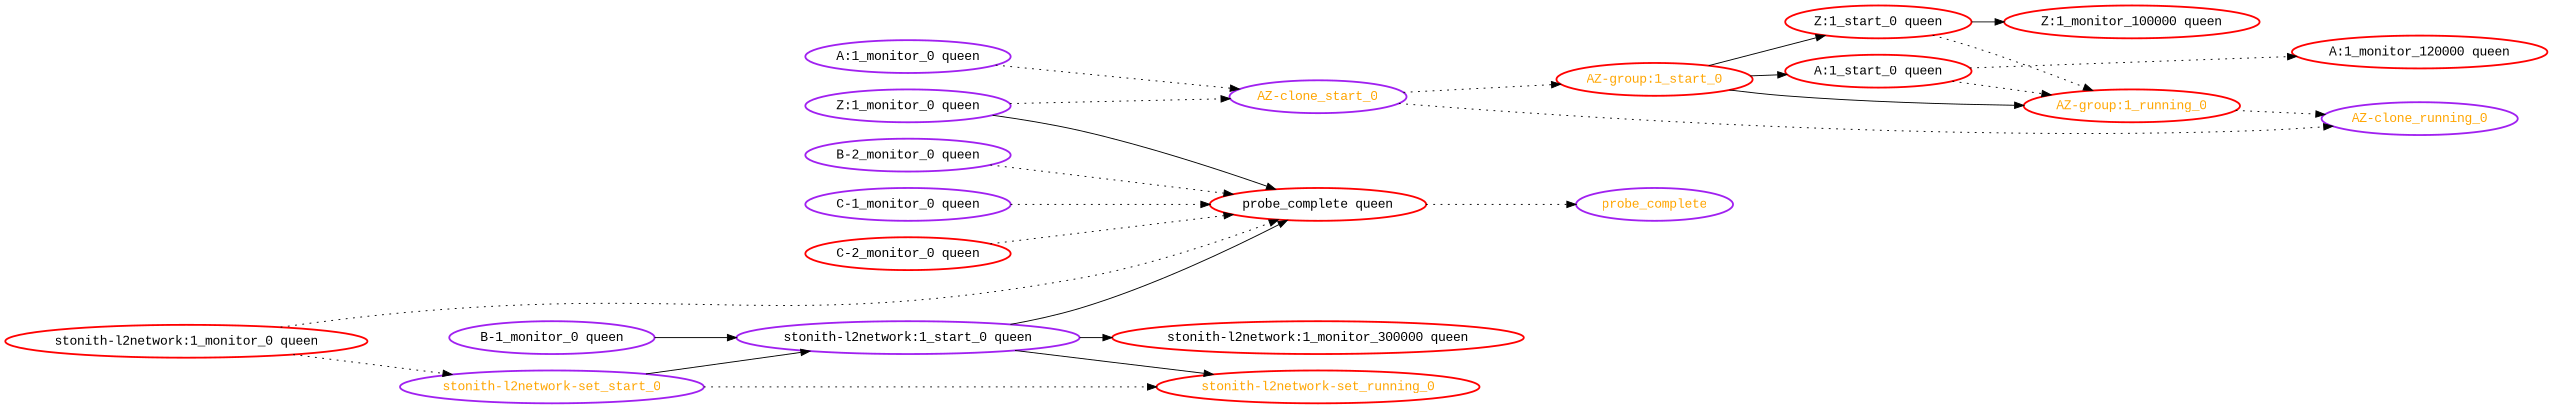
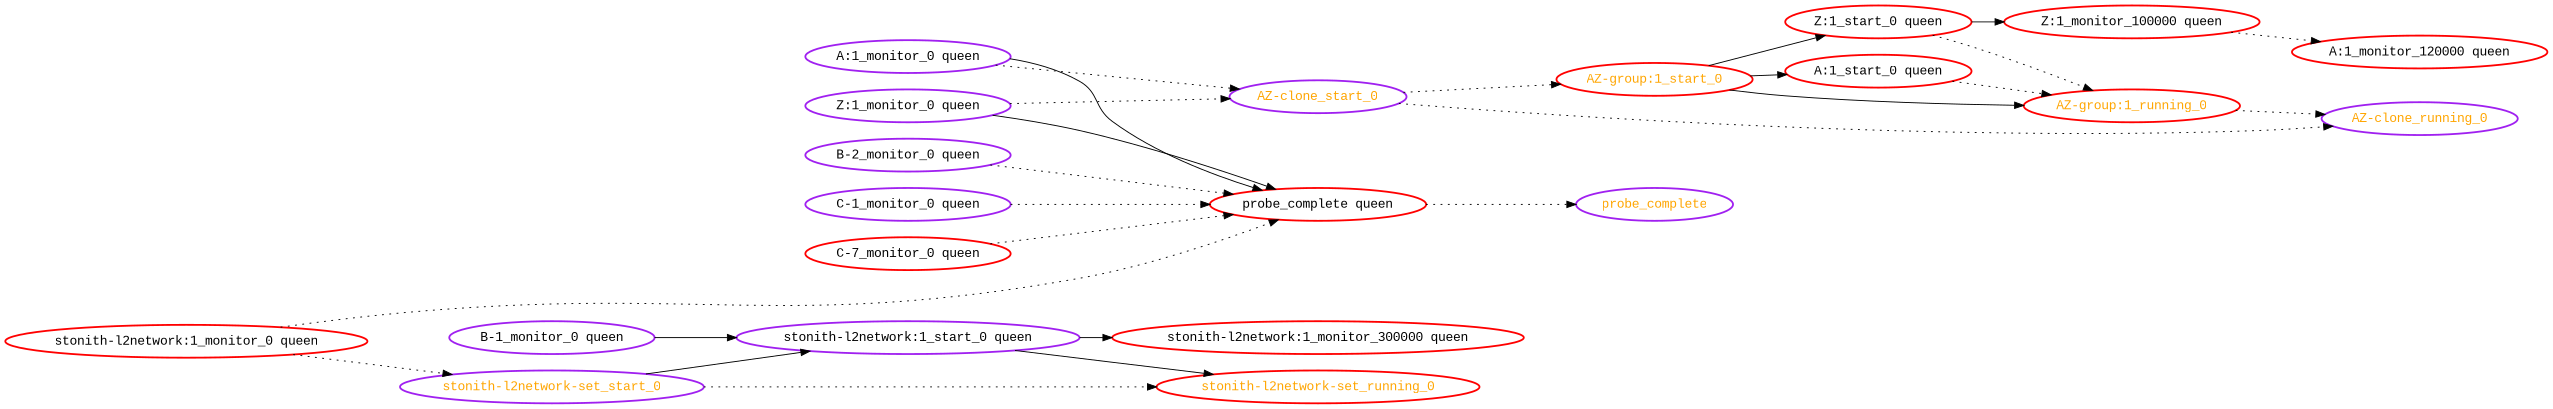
  digraph {
    fontname="Liberation Mono"
    rankdir=LR
    node [color=red fontcolor=black fontname="Liberation Mono" style=bold]
    edge [fontname="Liberation Mono" style=dotted]
    "A:1_monitor_0 queen" [color=purple]
    "AZ-clone_start_0" [color=purple fontcolor=orange]
    "probe_complete queen"
    "AZ-clone_running_0" [color=purple fontcolor=orange]
    "AZ-group:1_start_0" [fontcolor=orange]
    probe_complete [color=purple fontcolor=orange]
    "A:1_start_0 queen"
    "AZ-group:1_running_0" [fontcolor=orange]
    "Z:1_start_0 queen"
    "A:1_monitor_120000 queen"
    n11 [label="Z:1_monitor_100000 queen"]
    "B-1_monitor_0 queen" [color=purple]
    "stonith-l2network:1_start_0 queen" [color=purple]
    "B-2_monitor_0 queen" [color=purple]
    "C-1_monitor_0 queen" [color=purple]
-   "C-2_monitor_0 queen"
+   "C-2_monitor_0 queen" [label="C-7_monitor_0 queen"]
    "Z:1_monitor_0 queen" [color=purple]
    "stonith-l2network-set_running_0" [fontcolor=orange]
    "stonith-l2network-set_start_0" [color=purple fontcolor=orange]
    "stonith-l2network:1_monitor_300000 queen"
    "stonith-l2network:1_monitor_0 queen"
    "A:1_monitor_0 queen" -> "AZ-clone_start_0"
-   "stonith-l2network:1_start_0 queen" -> "probe_complete queen" [style=solid]
+   "A:1_monitor_0 queen" -> "probe_complete queen" [style=solid]
    "AZ-clone_start_0" -> "AZ-clone_running_0"
    "AZ-clone_start_0" -> "AZ-group:1_start_0"
    "probe_complete queen" -> probe_complete
    "AZ-group:1_start_0" -> "A:1_start_0 queen" [style=solid]
    "AZ-group:1_start_0" -> "AZ-group:1_running_0" [style=solid]
    "AZ-group:1_start_0" -> "Z:1_start_0 queen" [style=solid]
    "A:1_start_0 queen" -> "AZ-group:1_running_0"
-   "A:1_start_0 queen" -> "A:1_monitor_120000 queen"
+   n11 -> "A:1_monitor_120000 queen"
    "AZ-group:1_running_0" -> "AZ-clone_running_0"
    "Z:1_start_0 queen" -> "AZ-group:1_running_0"
    "Z:1_start_0 queen" -> n11 [style=solid]
    "B-1_monitor_0 queen" -> "stonith-l2network:1_start_0 queen" [style=solid]
    "stonith-l2network:1_start_0 queen" -> "stonith-l2network-set_running_0" [style=solid]
    "stonith-l2network:1_start_0 queen" -> "stonith-l2network:1_monitor_300000 queen" [style=solid]
    "B-2_monitor_0 queen" -> "probe_complete queen"
    "C-1_monitor_0 queen" -> "probe_complete queen"
    "C-2_monitor_0 queen" -> "probe_complete queen"
    "Z:1_monitor_0 queen" -> "AZ-clone_start_0"
    "Z:1_monitor_0 queen" -> "probe_complete queen" [style=solid]
    "stonith-l2network-set_start_0" -> "stonith-l2network:1_start_0 queen" [style=solid]
    "stonith-l2network-set_start_0" -> "stonith-l2network-set_running_0"
    "stonith-l2network:1_monitor_0 queen" -> "probe_complete queen"
    "stonith-l2network:1_monitor_0 queen" -> "stonith-l2network-set_start_0"
  }
